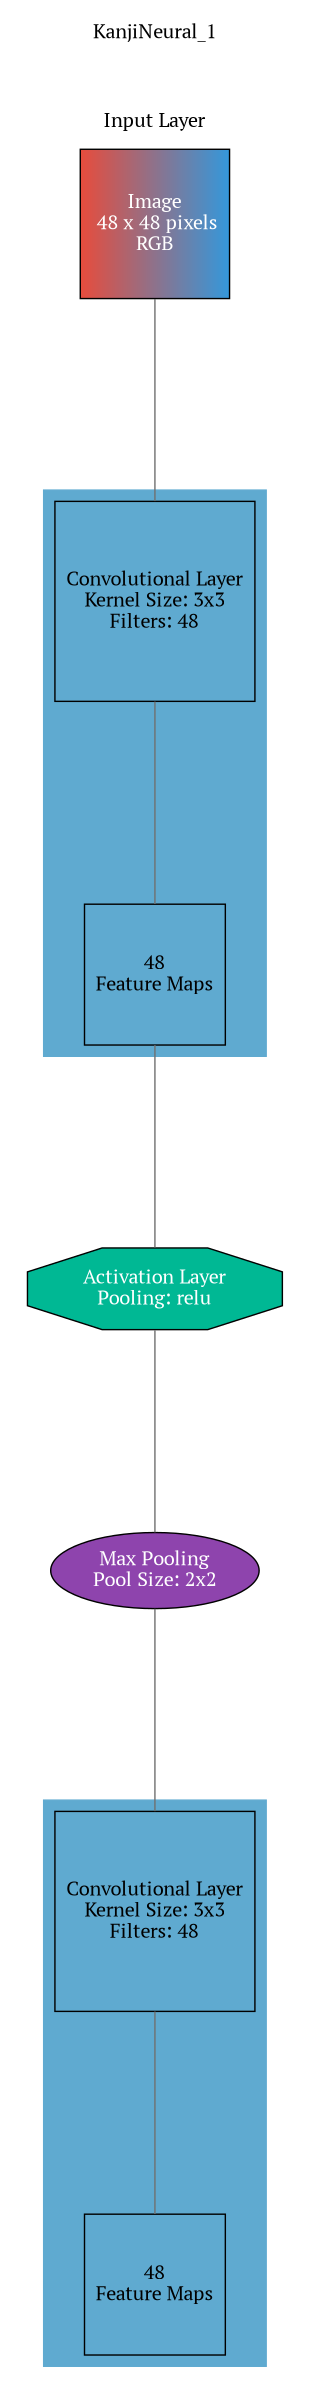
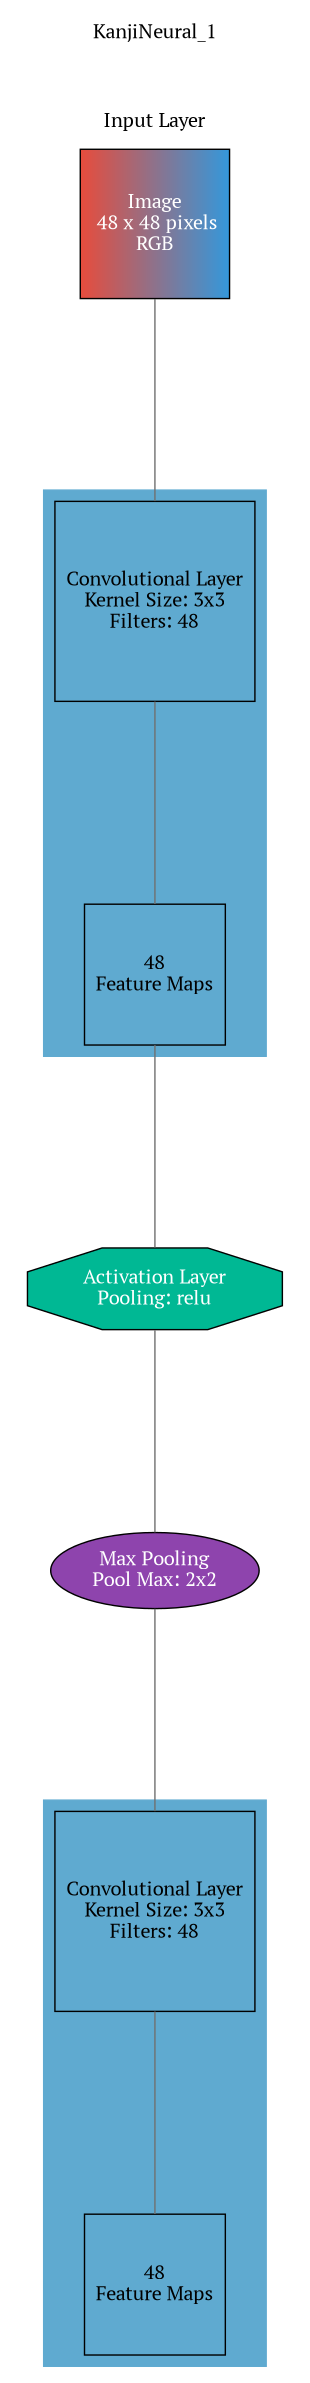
  digraph {
    arrowShape=none
    fontname="PT Serif"
    nodesep=1
    ranksep=2
    splines=false
    node [fontname="PT Serif" shape=square]
    edge [arrowhead=none color="#707070" fontname="PT Serif"]
    n1 [fillcolor="#e74c3c:#3498db" fontcolor=white label="Image\n 48 x 48 pixels\nRGB" style=filled]
    n2 [label="Convolutional Layer\nKernel Size: 3x3\nFilters: 48"]
    n3 [label="48\nFeature Maps"]
    n4 [label="Convolutional Layer\nKernel Size: 3x3\nFilters: 48"]
    n5 [label="48\nFeature Maps"]
    n6 [fillcolor="#00b894" fontcolor=white label="Activation Layer\nPooling: relu" shape=octagon style=filled]
-   n7 [fillcolor="#8e44ad" fontcolor=white label="Max Pooling\nPool Size: 2x2" style=filled shape=""]
+   n7 [fillcolor="#8e44ad" fontcolor=white label="Max Pooling\nPool Max: 2x2" style=filled shape=""]
    subgraph cluster_1 {
      color=white
      label="KanjiNeural_1\n\n\n\nInput Layer"
      n1
    }
    subgraph cluster_2 {
      color="#5faad0"
      style=filled
      n2
      n3
    }
    subgraph cluster_3 {
      color="#5faad0"
      style=filled
      n4
      n5
    }
    subgraph cluster_4 {
      color=white
      n6
    }
    subgraph cluster_5 {
      color=white
      n7
    }
    subgraph cluster_6 {
    }
    n1 -> n2
    n2 -> n3
    n3 -> n6
    n4 -> n5
    n6 -> n7
    n7 -> n4
  }
